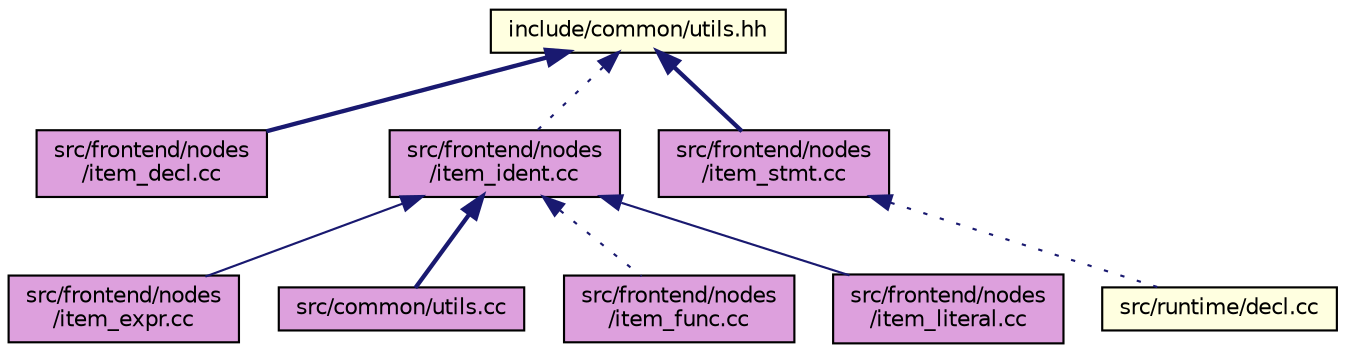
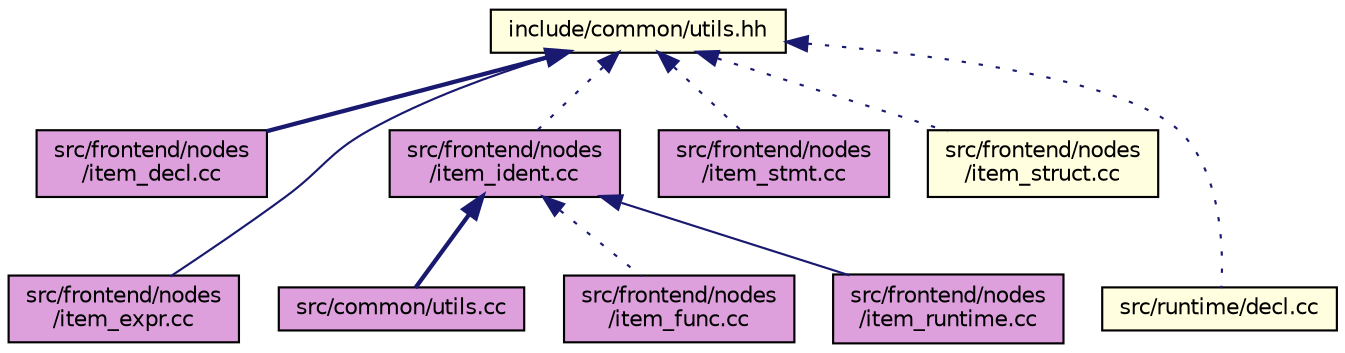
  digraph {
    node [color=black fillcolor=plum fontname=Helvetica fontsize=10 shape=record style=filled]
    edge [color=midnightblue dir=back fontname=Helvetica fontsize=10 labelfontname=Helvetica labelfontsize=10 style=dotted]
    n1 [fillcolor=lightyellow fontcolor=black height=0.2 label="include/common/utils.hh" width=0.4]
    n2 [height=0.2 label="src/frontend/nodes\l/item_decl.cc" width=0.4]
    n3 [height=0.2 label="src/frontend/nodes\l/item_expr.cc" width=0.4]
    n4 [height=0.2 label="src/frontend/nodes\l/item_ident.cc" width=0.4]
    n5 [height=0.2 label="src/frontend/nodes\l/item_stmt.cc" width=0.4]
+   n6 [fillcolor=lightyellow height=0.2 label="src/frontend/nodes\l/item_struct.cc" width=0.4]
    n7 [fillcolor=lightyellow height=0.2 label="src/runtime/decl.cc" width=0.4]
    n8 [height=0.2 label="src/common/utils.cc" width=0.4]
    n9 [height=0.2 label="src/frontend/nodes\l/item_func.cc" width=0.4]
-   n10 [height=0.2 label="src/frontend/nodes\l/item_literal.cc" width=0.4]
+   n10 [height=0.2 label="src/frontend/nodes\l/item_runtime.cc" width=0.4]
    n1 -> n2 [style=bold]
-   n4 -> n3 [style=solid]
+   n1 -> n3 [style=solid]
    n1 -> n4
-   n1 -> n5 [style=bold]
-   n5 -> n7
+   n1 -> n5
+   n1 -> n6
+   n1 -> n7
    n4 -> n8 [style=bold]
    n4 -> n9
    n4 -> n10 [style=solid]
  }
